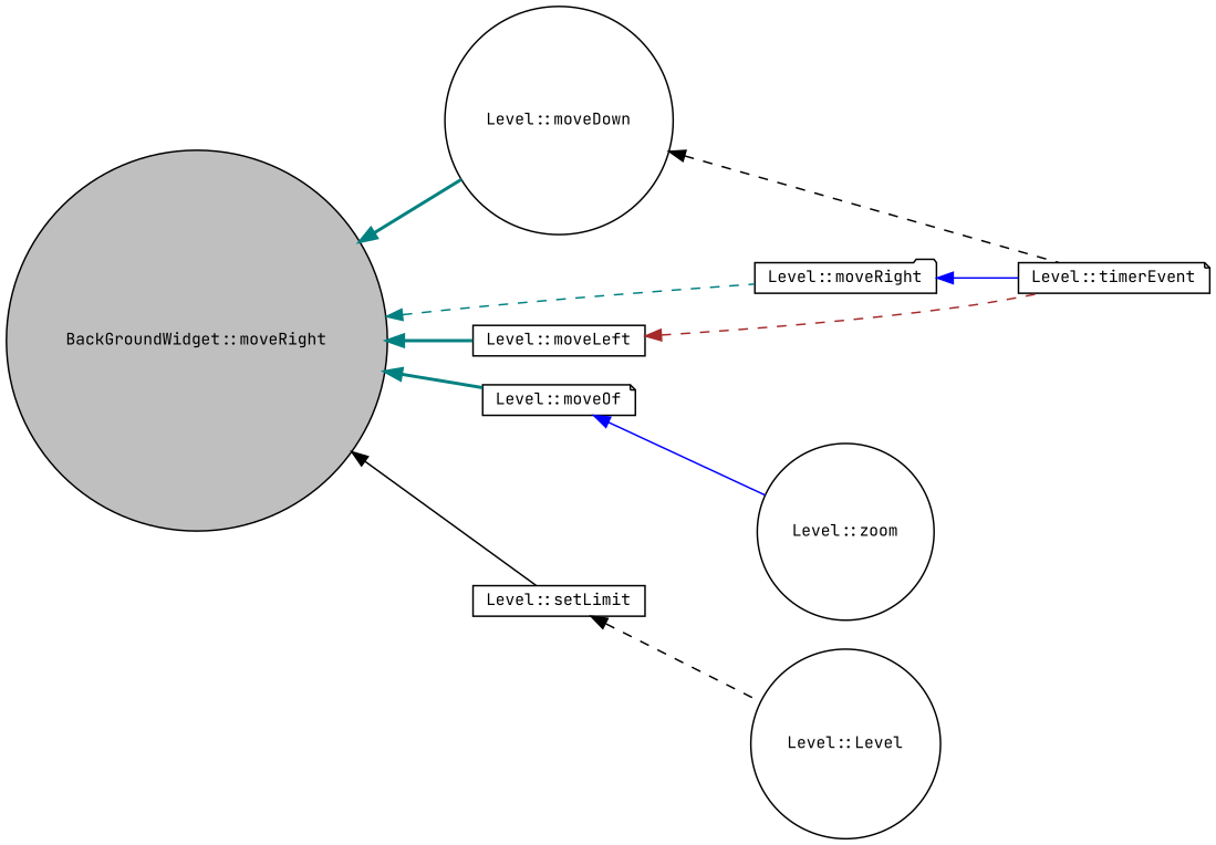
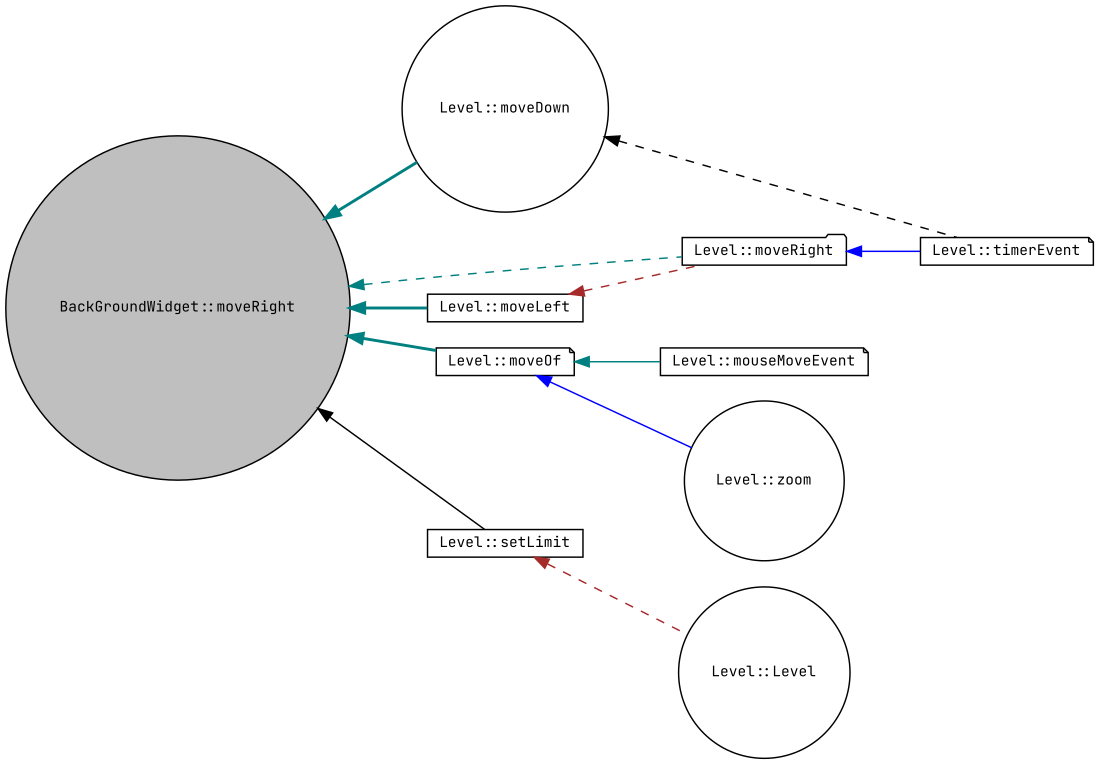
  digraph {
    fontname="JetBrains Mono"
    rankdir=LR
    node [color=black fillcolor=white fontname="JetBrains Mono" fontsize=10 shape=circle style=filled]
    edge [color=teal dir=back fontname="JetBrains Mono" fontsize=10 labelfontname=Helvetica labelfontsize=10 style=dashed]
    n1 [fillcolor=grey75 fontcolor=black height=0.2 label="BackGroundWidget::moveRight" width=0.4]
    n2 [height=0.2 label="Level::moveDown" width=0.4]
    n3 [height=0.2 label="Level::moveLeft" shape=box width=0.4]
    n4 [height=0.2 label="Level::moveOf" shape=note width=0.4]
    n5 [height=0.2 label="Level::moveRight" shape=folder width=0.4]
    n6 [height=0.2 label="Level::setLimit" shape=box width=0.4]
    n7 [height=0.2 label="Level::timerEvent" shape=note width=0.4]
+   n8 [height=0.2 label="Level::mouseMoveEvent" shape=note width=0.4]
    n9 [height=0.2 label="Level::zoom" width=0.4]
    n10 [height=0.2 label="Level::Level" width=0.4]
    n1 -> n2 [style=bold]
    n1 -> n3 [style=bold]
    n1 -> n4 [style=bold]
    n1 -> n5
    n1 -> n6 [color=black style=solid]
    n2 -> n7 [color=black]
-   n3 -> n7 [color=brown]
+   n3 -> n5 [color=brown]
+   n4 -> n8 [style=solid]
    n4 -> n9 [color=blue style=solid]
    n5 -> n7 [color=blue style=solid]
-   n6 -> n10 [color=black]
+   n6 -> n10 [color=brown]
  }
